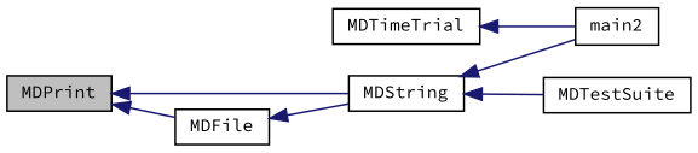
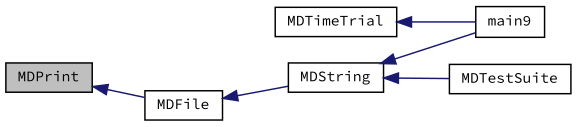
  digraph {
    fontname="Source Code Pro"
    rankdir=LR
    node [color=black fillcolor=white fontname="Source Code Pro" fontsize=10 shape=record style=filled]
    edge [color=midnightblue dir=back fontname="Source Code Pro" fontsize=10 labelfontname=Helvetica labelfontsize=10 style=solid]
    n1 [fillcolor=grey75 fontcolor=black height=0.2 label=MDPrint width=0.4]
    n2 [height=0.2 label=MDString width=0.4]
    n3 [height=0.2 label=MDFile width=0.4]
    n4 [height=0.2 label=MDTimeTrial width=0.4]
-   n5 [height=0.2 label=main2 width=0.4]
+   n5 [height=0.2 label=main9 width=0.4]
    n6 [height=0.2 label=MDTestSuite width=0.4]
-   n1 -> n2
    n1 -> n3
    n2 -> n5
    n2 -> n6
    n3 -> n2
    n4 -> n5
  }
